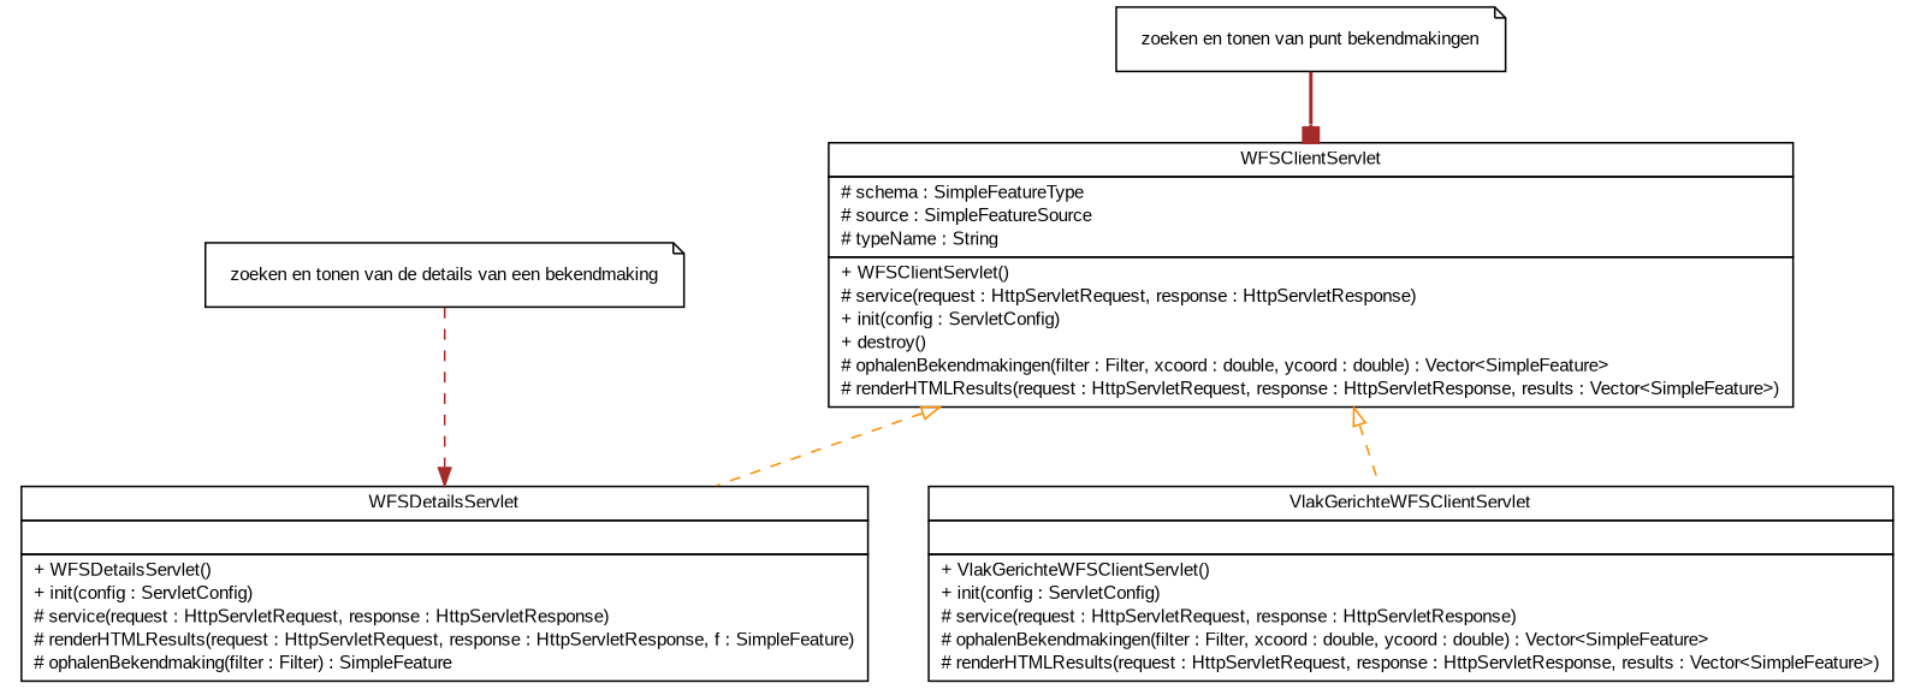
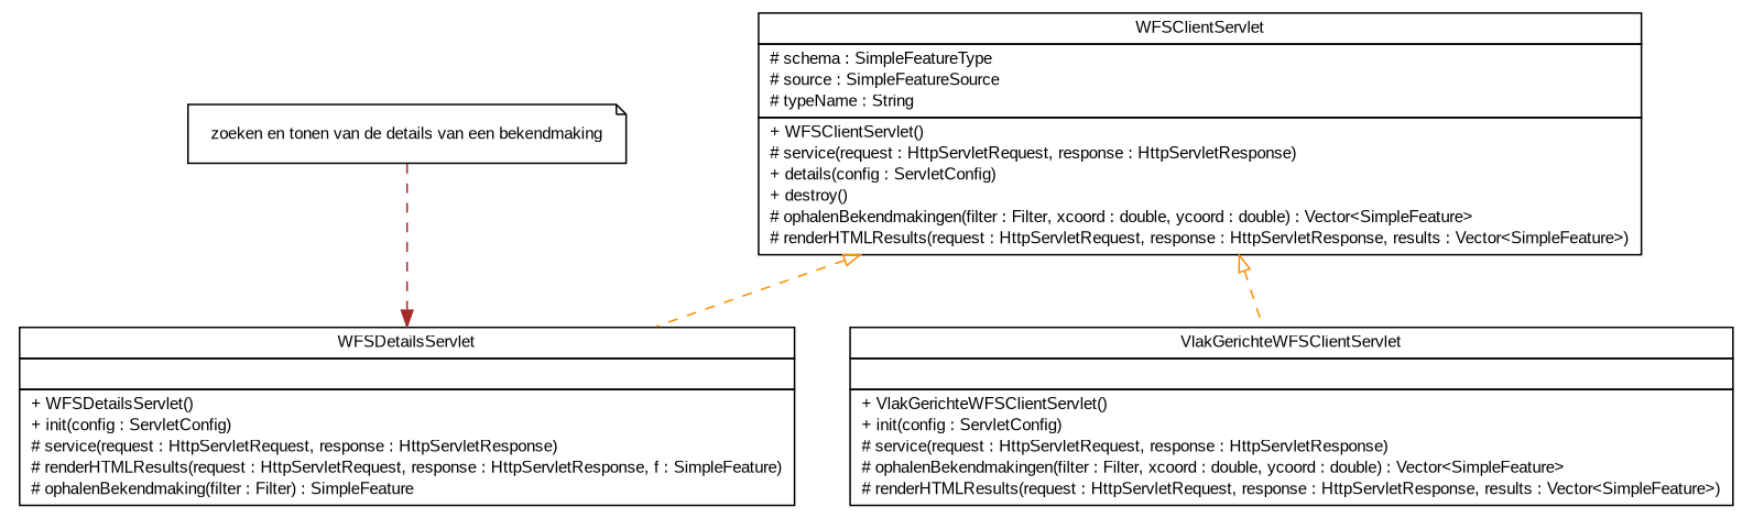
  digraph {
    nodesep=0.25
    ranksep=0.5
    node [fontcolor=black fontname=arial fontsize=10.0 shape=plaintext]
    edge [color=brown fontname=arial fontsize=10 headport=p labelfontname=arial labelfontsize=10 style=dashed]
    n1 [label=<<table title="nl.geozet.wfs.WFSDetailsServlet" border="0" cellborder="1" cellspacing="0" cellpadding="2" port="p" href="./WFSDetailsServlet.html"> 		<tr><td><table border="0" cellspacing="0" cellpadding="1"> <tr><td align="center" balign="center"> WFSDetailsServlet </td></tr> 		</table></td></tr> 		<tr><td><table border="0" cellspacing="0" cellpadding="1"> <tr><td align="left" balign="left">  </td></tr> 		</table></td></tr> 		<tr><td><table border="0" cellspacing="0" cellpadding="1"> <tr><td align="left" balign="left"> + WFSDetailsServlet() </td></tr> <tr><td align="left" balign="left"> + init(config : ServletConfig) </td></tr> <tr><td align="left" balign="left"> # service(request : HttpServletRequest, response : HttpServletResponse) </td></tr> <tr><td align="left" balign="left"> # renderHTMLResults(request : HttpServletRequest, response : HttpServletResponse, f : SimpleFeature) </td></tr> <tr><td align="left" balign="left"> # ophalenBekendmaking(filter : Filter) : SimpleFeature </td></tr> 		</table></td></tr> 		</table>>]
    n2 [label=<<table title="nl.geozet.wfs.WFSDetailsServlet" border="0" cellborder="0" cellspacing="0" cellpadding="2" port="p" href="./WFSDetailsServlet.html"> 		<tr><td><table border="0" cellspacing="0" cellpadding="1"> <tr><td align="left" balign="left"> zoeken en tonen van de details van een bekendmaking </td></tr> 		</table></td></tr> 		</table>> shape=note]
-   n3 [label=<<table title="nl.geozet.wfs.WFSClientServlet" border="0" cellborder="1" cellspacing="0" cellpadding="2" port="p" href="./WFSClientServlet.html"> 		<tr><td><table border="0" cellspacing="0" cellpadding="1"> <tr><td align="center" balign="center"> WFSClientServlet </td></tr> 		</table></td></tr> 		<tr><td><table border="0" cellspacing="0" cellpadding="1"> <tr><td align="left" balign="left"> # schema : SimpleFeatureType </td></tr> <tr><td align="left" balign="left"> # source : SimpleFeatureSource </td></tr> <tr><td align="left" balign="left"> # typeName : String </td></tr> 		</table></td></tr> 		<tr><td><table border="0" cellspacing="0" cellpadding="1"> <tr><td align="left" balign="left"> + WFSClientServlet() </td></tr> <tr><td align="left" balign="left"> # service(request : HttpServletRequest, response : HttpServletResponse) </td></tr> <tr><td align="left" balign="left"> + init(config : ServletConfig) </td></tr> <tr><td align="left" balign="left"> + destroy() </td></tr> <tr><td align="left" balign="left"> # ophalenBekendmakingen(filter : Filter, xcoord : double, ycoord : double) : Vector&lt;SimpleFeature&gt; </td></tr> <tr><td align="left" balign="left"> # renderHTMLResults(request : HttpServletRequest, response : HttpServletResponse, results : Vector&lt;SimpleFeature&gt;) </td></tr> 		</table></td></tr> 		</table>>]
+   n3 [label=<<table title="nl.geozet.wfs.WFSClientServlet" border="0" cellborder="1" cellspacing="0" cellpadding="2" port="p" href="./WFSClientServlet.html"> 		<tr><td><table border="0" cellspacing="0" cellpadding="1"> <tr><td align="center" balign="center"> WFSClientServlet </td></tr> 		</table></td></tr> 		<tr><td><table border="0" cellspacing="0" cellpadding="1"> <tr><td align="left" balign="left"> # schema : SimpleFeatureType </td></tr> <tr><td align="left" balign="left"> # source : SimpleFeatureSource </td></tr> <tr><td align="left" balign="left"> # typeName : String </td></tr> 		</table></td></tr> 		<tr><td><table border="0" cellspacing="0" cellpadding="1"> <tr><td align="left" balign="left"> + WFSClientServlet() </td></tr> <tr><td align="left" balign="left"> # service(request : HttpServletRequest, response : HttpServletResponse) </td></tr> <tr><td align="left" balign="left"> + details(config : ServletConfig) </td></tr> <tr><td align="left" balign="left"> + destroy() </td></tr> <tr><td align="left" balign="left"> # ophalenBekendmakingen(filter : Filter, xcoord : double, ycoord : double) : Vector&lt;SimpleFeature&gt; </td></tr> <tr><td align="left" balign="left"> # renderHTMLResults(request : HttpServletRequest, response : HttpServletResponse, results : Vector&lt;SimpleFeature&gt;) </td></tr> 		</table></td></tr> 		</table>>]
    n4 [label=<<table title="nl.geozet.wfs.VlakGerichteWFSClientServlet" border="0" cellborder="1" cellspacing="0" cellpadding="2" port="p" href="./VlakGerichteWFSClientServlet.html"> 		<tr><td><table border="0" cellspacing="0" cellpadding="1"> <tr><td align="center" balign="center"> VlakGerichteWFSClientServlet </td></tr> 		</table></td></tr> 		<tr><td><table border="0" cellspacing="0" cellpadding="1"> <tr><td align="left" balign="left">  </td></tr> 		</table></td></tr> 		<tr><td><table border="0" cellspacing="0" cellpadding="1"> <tr><td align="left" balign="left"> + VlakGerichteWFSClientServlet() </td></tr> <tr><td align="left" balign="left"> + init(config : ServletConfig) </td></tr> <tr><td align="left" balign="left"> # service(request : HttpServletRequest, response : HttpServletResponse) </td></tr> <tr><td align="left" balign="left"> # ophalenBekendmakingen(filter : Filter, xcoord : double, ycoord : double) : Vector&lt;SimpleFeature&gt; </td></tr> <tr><td align="left" balign="left"> # renderHTMLResults(request : HttpServletRequest, response : HttpServletResponse, results : Vector&lt;SimpleFeature&gt;) </td></tr> 		</table></td></tr> 		</table>>]
-   n5 [label=<<table title="nl.geozet.wfs.WFSClientServlet" border="0" cellborder="0" cellspacing="0" cellpadding="2" port="p" href="./WFSClientServlet.html"> 		<tr><td><table border="0" cellspacing="0" cellpadding="1"> <tr><td align="left" balign="left"> zoeken en tonen van punt bekendmakingen </td></tr> 		</table></td></tr> 		</table>> shape=note]
    n2 -> n1 [arrowhead=normal]
    n3 -> n1 [arrowtail=empty color=darkorange dir=back tailport=p]
    n3 -> n4 [arrowtail=empty color=darkorange dir=back tailport=p]
-   n5 -> n3 [arrowhead=box style=bold]
  }
